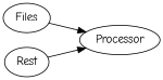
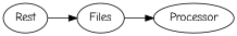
  digraph {
    fontname="Comic Neue"
    rankdir=LR
    node [fontname="Comic Neue"]
    edge [fontname="Comic Neue"]
    Files
    Processor
    Rest
    Files -> Processor
-   Rest -> Processor
+   Rest -> Files
  }
